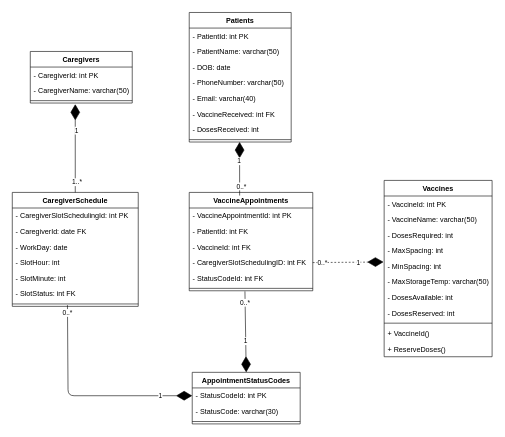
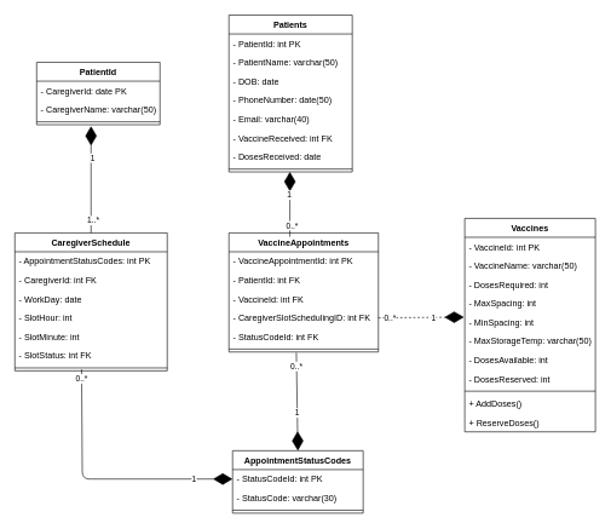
  <mxCell id="0" />
  <mxCell id="1" parent="0" />
- <mxCell id="2" value="Caregivers" style="swimlane;fontStyle=1;align=center;verticalAlign=top;childLayout=stackLayout;horizontal=1;startSize=26;horizontalStack=0;resizeParent=1;resizeParentMax=0;resizeLast=0;collapsible=1;marginBottom=0;" vertex="1" parent="1"><mxGeometry x="50" y="85" width="170" height="86" as="geometry" /></mxCell>
- <mxCell id="3" value="- CaregiverId: int PK" style="text;strokeColor=none;fillColor=none;align=left;verticalAlign=top;spacingLeft=4;spacingRight=4;overflow=hidden;rotatable=0;points=[[0,0.5],[1,0.5]];portConstraint=eastwest;" vertex="1" parent="2"><mxGeometry y="26" width="170" height="26" as="geometry" /></mxCell>
+ <mxCell id="2" value="PatientId" style="swimlane;fontStyle=1;align=center;verticalAlign=top;childLayout=stackLayout;horizontal=1;startSize=26;horizontalStack=0;resizeParent=1;resizeParentMax=0;resizeLast=0;collapsible=1;marginBottom=0;" vertex="1" parent="1"><mxGeometry x="50" y="85" width="170" height="86" as="geometry" /></mxCell>
+ <mxCell id="3" value="- CaregiverId: date PK" style="text;strokeColor=none;fillColor=none;align=left;verticalAlign=top;spacingLeft=4;spacingRight=4;overflow=hidden;rotatable=0;points=[[0,0.5],[1,0.5]];portConstraint=eastwest;" vertex="1" parent="2"><mxGeometry y="26" width="170" height="26" as="geometry" /></mxCell>
  <mxCell id="4" value="- CaregiverName: varchar(50)" style="text;strokeColor=none;fillColor=none;align=left;verticalAlign=top;spacingLeft=4;spacingRight=4;overflow=hidden;rotatable=0;points=[[0,0.5],[1,0.5]];portConstraint=eastwest;" vertex="1" parent="2"><mxGeometry y="52" width="170" height="26" as="geometry" /></mxCell>
  <mxCell id="5" value="" style="line;strokeWidth=1;fillColor=none;align=left;verticalAlign=middle;spacingTop=-1;spacingLeft=3;spacingRight=3;rotatable=0;labelPosition=right;points=[];portConstraint=eastwest;" vertex="1" parent="2"><mxGeometry y="78" width="170" height="8" as="geometry" /></mxCell>
  <mxCell id="6" value="AppointmentStatusCodes" style="swimlane;fontStyle=1;align=center;verticalAlign=top;childLayout=stackLayout;horizontal=1;startSize=26;horizontalStack=0;resizeParent=1;resizeParentMax=0;resizeLast=0;collapsible=1;marginBottom=0;" vertex="1" parent="1"><mxGeometry x="320" y="620" width="180" height="86" as="geometry" /></mxCell>
  <mxCell id="7" value="- StatusCodeId: int PK" style="text;strokeColor=none;fillColor=none;align=left;verticalAlign=top;spacingLeft=4;spacingRight=4;overflow=hidden;rotatable=0;points=[[0,0.5],[1,0.5]];portConstraint=eastwest;" vertex="1" parent="6"><mxGeometry y="26" width="180" height="26" as="geometry" /></mxCell>
  <mxCell id="8" value="- StatusCode: varchar(30)" style="text;strokeColor=none;fillColor=none;align=left;verticalAlign=top;spacingLeft=4;spacingRight=4;overflow=hidden;rotatable=0;points=[[0,0.5],[1,0.5]];portConstraint=eastwest;" vertex="1" parent="6"><mxGeometry y="52" width="180" height="26" as="geometry" /></mxCell>
  <mxCell id="9" value="" style="line;strokeWidth=1;fillColor=none;align=left;verticalAlign=middle;spacingTop=-1;spacingLeft=3;spacingRight=3;rotatable=0;labelPosition=right;points=[];portConstraint=eastwest;" vertex="1" parent="6"><mxGeometry y="78" width="180" height="8" as="geometry" /></mxCell>
  <mxCell id="10" value="CaregiverSchedule" style="swimlane;fontStyle=1;align=center;verticalAlign=top;childLayout=stackLayout;horizontal=1;startSize=26;horizontalStack=0;resizeParent=1;resizeParentMax=0;resizeLast=0;collapsible=1;marginBottom=0;" vertex="1" parent="1"><mxGeometry x="20" y="320" width="210" height="190" as="geometry" /></mxCell>
- <mxCell id="11" value="- CaregiverSlotSchedulingId: int PK" style="text;strokeColor=none;fillColor=none;align=left;verticalAlign=top;spacingLeft=4;spacingRight=4;overflow=hidden;rotatable=0;points=[[0,0.5],[1,0.5]];portConstraint=eastwest;" vertex="1" parent="10"><mxGeometry y="26" width="210" height="26" as="geometry" /></mxCell>
- <mxCell id="12" value="- CaregiverId: date FK" style="text;strokeColor=none;fillColor=none;align=left;verticalAlign=top;spacingLeft=4;spacingRight=4;overflow=hidden;rotatable=0;points=[[0,0.5],[1,0.5]];portConstraint=eastwest;" vertex="1" parent="10"><mxGeometry y="52" width="210" height="26" as="geometry" /></mxCell>
+ <mxCell id="11" value="- AppointmentStatusCodes: int PK" style="text;strokeColor=none;fillColor=none;align=left;verticalAlign=top;spacingLeft=4;spacingRight=4;overflow=hidden;rotatable=0;points=[[0,0.5],[1,0.5]];portConstraint=eastwest;" vertex="1" parent="10"><mxGeometry y="26" width="210" height="26" as="geometry" /></mxCell>
+ <mxCell id="12" value="- CaregiverId: int FK" style="text;strokeColor=none;fillColor=none;align=left;verticalAlign=top;spacingLeft=4;spacingRight=4;overflow=hidden;rotatable=0;points=[[0,0.5],[1,0.5]];portConstraint=eastwest;" vertex="1" parent="10"><mxGeometry y="52" width="210" height="26" as="geometry" /></mxCell>
  <mxCell id="13" value="- WorkDay: date" style="text;strokeColor=none;fillColor=none;align=left;verticalAlign=top;spacingLeft=4;spacingRight=4;overflow=hidden;rotatable=0;points=[[0,0.5],[1,0.5]];portConstraint=eastwest;" vertex="1" parent="10"><mxGeometry y="78" width="210" height="26" as="geometry" /></mxCell>
  <mxCell id="14" value="- SlotHour: int" style="text;strokeColor=none;fillColor=none;align=left;verticalAlign=top;spacingLeft=4;spacingRight=4;overflow=hidden;rotatable=0;points=[[0,0.5],[1,0.5]];portConstraint=eastwest;" vertex="1" parent="10"><mxGeometry y="104" width="210" height="26" as="geometry" /></mxCell>
  <mxCell id="15" value="- SlotMinute: int" style="text;strokeColor=none;fillColor=none;align=left;verticalAlign=top;spacingLeft=4;spacingRight=4;overflow=hidden;rotatable=0;points=[[0,0.5],[1,0.5]];portConstraint=eastwest;" vertex="1" parent="10"><mxGeometry y="130" width="210" height="26" as="geometry" /></mxCell>
  <mxCell id="16" value="- SlotStatus: int FK" style="text;strokeColor=none;fillColor=none;align=left;verticalAlign=top;spacingLeft=4;spacingRight=4;overflow=hidden;rotatable=0;points=[[0,0.5],[1,0.5]];portConstraint=eastwest;" vertex="1" parent="10"><mxGeometry y="156" width="210" height="26" as="geometry" /></mxCell>
  <mxCell id="17" value="" style="line;strokeWidth=1;fillColor=none;align=left;verticalAlign=middle;spacingTop=-1;spacingLeft=3;spacingRight=3;rotatable=0;labelPosition=right;points=[];portConstraint=eastwest;" vertex="1" parent="10"><mxGeometry y="182" width="210" height="8" as="geometry" /></mxCell>
  <mxCell id="18" value="VaccineAppointments" style="swimlane;fontStyle=1;align=center;verticalAlign=top;childLayout=stackLayout;horizontal=1;startSize=26;horizontalStack=0;resizeParent=1;resizeParentMax=0;resizeLast=0;collapsible=1;marginBottom=0;" vertex="1" parent="1"><mxGeometry x="315" y="320" width="206" height="164" as="geometry" /></mxCell>
  <mxCell id="19" value="- VaccineAppointmentId: int PK" style="text;strokeColor=none;fillColor=none;align=left;verticalAlign=top;spacingLeft=4;spacingRight=4;overflow=hidden;rotatable=0;points=[[0,0.5],[1,0.5]];portConstraint=eastwest;" vertex="1" parent="18"><mxGeometry y="26" width="206" height="26" as="geometry" /></mxCell>
  <mxCell id="20" value="- PatientId: int FK" style="text;strokeColor=none;fillColor=none;align=left;verticalAlign=top;spacingLeft=4;spacingRight=4;overflow=hidden;rotatable=0;points=[[0,0.5],[1,0.5]];portConstraint=eastwest;" vertex="1" parent="18"><mxGeometry y="52" width="206" height="26" as="geometry" /></mxCell>
  <mxCell id="21" value="- VaccineId: int FK" style="text;strokeColor=none;fillColor=none;align=left;verticalAlign=top;spacingLeft=4;spacingRight=4;overflow=hidden;rotatable=0;points=[[0,0.5],[1,0.5]];portConstraint=eastwest;" vertex="1" parent="18"><mxGeometry y="78" width="206" height="26" as="geometry" /></mxCell>
  <mxCell id="22" value="- CaregiverSlotSchedulingID: int FK" style="text;strokeColor=none;fillColor=none;align=left;verticalAlign=top;spacingLeft=4;spacingRight=4;overflow=hidden;rotatable=0;points=[[0,0.5],[1,0.5]];portConstraint=eastwest;" vertex="1" parent="18"><mxGeometry y="104" width="206" height="26" as="geometry" /></mxCell>
  <mxCell id="23" value="- StatusCodeId: int FK" style="text;strokeColor=none;fillColor=none;align=left;verticalAlign=top;spacingLeft=4;spacingRight=4;overflow=hidden;rotatable=0;points=[[0,0.5],[1,0.5]];portConstraint=eastwest;" vertex="1" parent="18"><mxGeometry y="130" width="206" height="26" as="geometry" /></mxCell>
  <mxCell id="24" value="" style="line;strokeWidth=1;fillColor=none;align=left;verticalAlign=middle;spacingTop=-1;spacingLeft=3;spacingRight=3;rotatable=0;labelPosition=right;points=[];portConstraint=eastwest;" vertex="1" parent="18"><mxGeometry y="156" width="206" height="8" as="geometry" /></mxCell>
  <mxCell id="25" value="Patients" style="swimlane;fontStyle=1;align=center;verticalAlign=top;childLayout=stackLayout;horizontal=1;startSize=26;horizontalStack=0;resizeParent=1;resizeParentMax=0;resizeLast=0;collapsible=1;marginBottom=0;" vertex="1" parent="1"><mxGeometry x="315" y="20" width="170" height="216" as="geometry" /></mxCell>
  <mxCell id="26" value="- PatientId: int PK" style="text;strokeColor=none;fillColor=none;align=left;verticalAlign=top;spacingLeft=4;spacingRight=4;overflow=hidden;rotatable=0;points=[[0,0.5],[1,0.5]];portConstraint=eastwest;" vertex="1" parent="25"><mxGeometry y="26" width="170" height="26" as="geometry" /></mxCell>
  <mxCell id="27" value="- PatientName: varchar(50)" style="text;strokeColor=none;fillColor=none;align=left;verticalAlign=top;spacingLeft=4;spacingRight=4;overflow=hidden;rotatable=0;points=[[0,0.5],[1,0.5]];portConstraint=eastwest;" vertex="1" parent="25"><mxGeometry y="52" width="170" height="26" as="geometry" /></mxCell>
  <mxCell id="28" value="- DOB: date" style="text;strokeColor=none;fillColor=none;align=left;verticalAlign=top;spacingLeft=4;spacingRight=4;overflow=hidden;rotatable=0;points=[[0,0.5],[1,0.5]];portConstraint=eastwest;" vertex="1" parent="25"><mxGeometry y="78" width="170" height="26" as="geometry" /></mxCell>
- <mxCell id="29" value="- PhoneNumber: varchar(50)" style="text;strokeColor=none;fillColor=none;align=left;verticalAlign=top;spacingLeft=4;spacingRight=4;overflow=hidden;rotatable=0;points=[[0,0.5],[1,0.5]];portConstraint=eastwest;" vertex="1" parent="25"><mxGeometry y="104" width="170" height="26" as="geometry" /></mxCell>
+ <mxCell id="29" value="- PhoneNumber: date(50)" style="text;strokeColor=none;fillColor=none;align=left;verticalAlign=top;spacingLeft=4;spacingRight=4;overflow=hidden;rotatable=0;points=[[0,0.5],[1,0.5]];portConstraint=eastwest;" vertex="1" parent="25"><mxGeometry y="104" width="170" height="26" as="geometry" /></mxCell>
  <mxCell id="30" value="- Email: varchar(40)" style="text;strokeColor=none;fillColor=none;align=left;verticalAlign=top;spacingLeft=4;spacingRight=4;overflow=hidden;rotatable=0;points=[[0,0.5],[1,0.5]];portConstraint=eastwest;" vertex="1" parent="25"><mxGeometry y="130" width="170" height="26" as="geometry" /></mxCell>
  <mxCell id="31" value="- VaccineReceived: int FK" style="text;align=left;verticalAlign=top;spacingLeft=4;spacingRight=4;overflow=hidden;rotatable=0;points=[[0,0.5],[1,0.5]];portConstraint=eastwest;" vertex="1" parent="25"><mxGeometry y="156" width="170" height="26" as="geometry" /></mxCell>
- <mxCell id="32" value="- DosesReceived: int" style="text;align=left;verticalAlign=top;spacingLeft=4;spacingRight=4;overflow=hidden;rotatable=0;points=[[0,0.5],[1,0.5]];portConstraint=eastwest;" vertex="1" parent="25"><mxGeometry y="182" width="170" height="26" as="geometry" /></mxCell>
+ <mxCell id="32" value="- DosesReceived: date" style="text;align=left;verticalAlign=top;spacingLeft=4;spacingRight=4;overflow=hidden;rotatable=0;points=[[0,0.5],[1,0.5]];portConstraint=eastwest;" vertex="1" parent="25"><mxGeometry y="182" width="170" height="26" as="geometry" /></mxCell>
  <mxCell id="33" value="" style="line;strokeWidth=1;align=left;verticalAlign=middle;spacingTop=-1;spacingLeft=3;spacingRight=3;rotatable=0;labelPosition=right;points=[];portConstraint=eastwest;" vertex="1" parent="25"><mxGeometry y="208" width="170" height="8" as="geometry" /></mxCell>
  <mxCell id="34" value="Vaccines" style="swimlane;fontStyle=1;align=center;verticalAlign=top;childLayout=stackLayout;horizontal=1;startSize=26;horizontalStack=0;resizeParent=1;resizeParentMax=0;resizeLast=0;collapsible=1;marginBottom=0;" vertex="1" parent="1"><mxGeometry x="640" y="300" width="180" height="294" as="geometry" /></mxCell>
  <mxCell id="35" value="- VaccineId: int PK" style="text;strokeColor=none;fillColor=none;align=left;verticalAlign=top;spacingLeft=4;spacingRight=4;overflow=hidden;rotatable=0;points=[[0,0.5],[1,0.5]];portConstraint=eastwest;" vertex="1" parent="34"><mxGeometry y="26" width="180" height="26" as="geometry" /></mxCell>
  <mxCell id="36" value="- VaccineName: varchar(50)" style="text;strokeColor=none;fillColor=none;align=left;verticalAlign=top;spacingLeft=4;spacingRight=4;overflow=hidden;rotatable=0;points=[[0,0.5],[1,0.5]];portConstraint=eastwest;" vertex="1" parent="34"><mxGeometry y="52" width="180" height="26" as="geometry" /></mxCell>
  <mxCell id="37" value="- DosesRequired: int" style="text;strokeColor=none;fillColor=none;align=left;verticalAlign=top;spacingLeft=4;spacingRight=4;overflow=hidden;rotatable=0;points=[[0,0.5],[1,0.5]];portConstraint=eastwest;" vertex="1" parent="34"><mxGeometry y="78" width="180" height="26" as="geometry" /></mxCell>
  <mxCell id="38" value="- MaxSpacing: int" style="text;align=left;verticalAlign=top;spacingLeft=4;spacingRight=4;overflow=hidden;rotatable=0;points=[[0,0.5],[1,0.5]];portConstraint=eastwest;" vertex="1" parent="34"><mxGeometry y="104" width="180" height="26" as="geometry" /></mxCell>
  <mxCell id="39" value="- MinSpacing: int" style="text;align=left;verticalAlign=top;spacingLeft=4;spacingRight=4;overflow=hidden;rotatable=0;points=[[0,0.5],[1,0.5]];portConstraint=eastwest;" vertex="1" parent="34"><mxGeometry y="130" width="180" height="26" as="geometry" /></mxCell>
  <mxCell id="40" value="- MaxStorageTemp: varchar(50)" style="text;strokeColor=none;fillColor=none;align=left;verticalAlign=top;spacingLeft=4;spacingRight=4;overflow=hidden;rotatable=0;points=[[0,0.5],[1,0.5]];portConstraint=eastwest;" vertex="1" parent="34"><mxGeometry y="156" width="180" height="26" as="geometry" /></mxCell>
  <mxCell id="41" value="- DosesAvailable: int" style="text;align=left;verticalAlign=top;spacingLeft=4;spacingRight=4;overflow=hidden;rotatable=0;points=[[0,0.5],[1,0.5]];portConstraint=eastwest;" vertex="1" parent="34"><mxGeometry y="182" width="180" height="26" as="geometry" /></mxCell>
  <mxCell id="42" value="- DosesReserved: int" style="text;align=left;verticalAlign=top;spacingLeft=4;spacingRight=4;overflow=hidden;rotatable=0;points=[[0,0.5],[1,0.5]];portConstraint=eastwest;" vertex="1" parent="34"><mxGeometry y="208" width="180" height="26" as="geometry" /></mxCell>
  <mxCell id="43" value="" style="line;strokeWidth=1;fillColor=none;align=left;verticalAlign=middle;spacingTop=-1;spacingLeft=3;spacingRight=3;rotatable=0;labelPosition=right;points=[];portConstraint=eastwest;" vertex="1" parent="34"><mxGeometry y="234" width="180" height="8" as="geometry" /></mxCell>
- <mxCell id="44" value="+ VaccineId()" style="text;strokeColor=none;fillColor=none;align=left;verticalAlign=top;spacingLeft=4;spacingRight=4;overflow=hidden;rotatable=0;points=[[0,0.5],[1,0.5]];portConstraint=eastwest;" vertex="1" parent="34"><mxGeometry y="242" width="180" height="26" as="geometry" /></mxCell>
+ <mxCell id="44" value="+ AddDoses()" style="text;strokeColor=none;fillColor=none;align=left;verticalAlign=top;spacingLeft=4;spacingRight=4;overflow=hidden;rotatable=0;points=[[0,0.5],[1,0.5]];portConstraint=eastwest;" vertex="1" parent="34"><mxGeometry y="242" width="180" height="26" as="geometry" /></mxCell>
  <mxCell id="45" value="+ ReserveDoses()" style="text;strokeColor=none;fillColor=none;align=left;verticalAlign=top;spacingLeft=4;spacingRight=4;overflow=hidden;rotatable=0;points=[[0,0.5],[1,0.5]];portConstraint=eastwest;" vertex="1" parent="34"><mxGeometry y="268" width="180" height="26" as="geometry" /></mxCell>
  <mxCell id="46" value="" style="endArrow=diamondThin;endFill=1;endSize=24;html=1;entryX=0.494;entryY=1;entryDx=0;entryDy=0;entryPerimeter=0;exitX=0.408;exitY=0.032;exitDx=0;exitDy=0;exitPerimeter=0;" edge="1" parent="1" source="18" target="33"><mxGeometry width="160" relative="1" as="geometry"><mxPoint x="444" y="300" as="sourcePoint" /><mxPoint x="433" y="226" as="targetPoint" /><Array as="points" /></mxGeometry></mxCell>
  <mxCell id="47" value="1" style="edgeLabel;html=1;align=center;verticalAlign=middle;resizable=0;points=[];" vertex="1" connectable="0" parent="46"><mxGeometry x="0.292" y="2" relative="1" as="geometry"><mxPoint as="offset" /></mxGeometry></mxCell>
  <mxCell id="48" value="0..*" style="edgeLabel;html=1;align=center;verticalAlign=middle;resizable=0;points=[];" vertex="1" connectable="0" parent="46"><mxGeometry x="-0.806" y="-2" relative="1" as="geometry"><mxPoint y="-7" as="offset" /></mxGeometry></mxCell>
  <mxCell id="49" value="" style="endArrow=diamondThin;endFill=1;endSize=24;html=1;exitX=0.451;exitY=1.125;exitDx=0;exitDy=0;exitPerimeter=0;entryX=0.5;entryY=0;entryDx=0;entryDy=0;" edge="1" parent="1" source="24" target="6"><mxGeometry width="160" relative="1" as="geometry"><mxPoint x="640" y="70" as="sourcePoint" /><mxPoint x="800" y="70" as="targetPoint" /></mxGeometry></mxCell>
  <mxCell id="50" value="0..*" style="edgeLabel;html=1;align=center;verticalAlign=middle;resizable=0;points=[];" vertex="1" connectable="0" parent="49"><mxGeometry x="-0.726" y="-1" relative="1" as="geometry"><mxPoint as="offset" /></mxGeometry></mxCell>
  <mxCell id="51" value="1" style="edgeLabel;html=1;align=center;verticalAlign=middle;resizable=0;points=[];" vertex="1" connectable="0" parent="49"><mxGeometry x="0.222" y="-1" relative="1" as="geometry"><mxPoint as="offset" /></mxGeometry></mxCell>
  <mxCell id="52" value="" style="endArrow=diamondThin;endFill=1;endSize=24;html=1;exitX=1;exitY=0.5;exitDx=0;exitDy=0;entryX=-0.006;entryY=0.231;entryDx=0;entryDy=0;entryPerimeter=0;dashed=1;" edge="1" parent="1" source="22" target="39"><mxGeometry width="160" relative="1" as="geometry"><mxPoint x="640" y="70" as="sourcePoint" /><mxPoint x="800" y="70" as="targetPoint" /></mxGeometry></mxCell>
  <mxCell id="53" value="0..*" style="edgeLabel;html=1;align=center;verticalAlign=middle;resizable=0;points=[];" vertex="1" connectable="0" parent="52"><mxGeometry x="-0.723" relative="1" as="geometry"><mxPoint as="offset" /></mxGeometry></mxCell>
  <mxCell id="54" value="1" style="edgeLabel;html=1;align=center;verticalAlign=middle;resizable=0;points=[];" vertex="1" connectable="0" parent="52"><mxGeometry x="0.277" y="-1" relative="1" as="geometry"><mxPoint as="offset" /></mxGeometry></mxCell>
  <mxCell id="55" value="" style="endArrow=diamondThin;endFill=1;endSize=24;html=1;exitX=0.438;exitY=0.75;exitDx=0;exitDy=0;exitPerimeter=0;entryX=0;entryY=0.5;entryDx=0;entryDy=0;" edge="1" parent="1" source="17" target="7"><mxGeometry width="160" relative="1" as="geometry"><mxPoint x="113.03" y="538.01" as="sourcePoint" /><mxPoint x="290" y="602.5" as="targetPoint" /><Array as="points"><mxPoint x="113" y="659" /></Array></mxGeometry></mxCell>
  <mxCell id="56" value="1" style="edgeLabel;html=1;align=center;verticalAlign=middle;resizable=0;points=[];" vertex="1" connectable="0" parent="55"><mxGeometry x="0.702" relative="1" as="geometry"><mxPoint as="offset" /></mxGeometry></mxCell>
  <mxCell id="57" value="0..*" style="edgeLabel;html=1;align=center;verticalAlign=middle;resizable=0;points=[];" vertex="1" connectable="0" parent="55"><mxGeometry x="-0.934" y="-1" relative="1" as="geometry"><mxPoint as="offset" /></mxGeometry></mxCell>
  <mxCell id="58" value="" style="endArrow=diamondThin;endFill=1;endSize=24;html=1;entryX=0.441;entryY=1.25;entryDx=0;entryDy=0;entryPerimeter=0;exitX=0.5;exitY=0;exitDx=0;exitDy=0;" edge="1" parent="1" source="10" target="5"><mxGeometry width="160" relative="1" as="geometry"><mxPoint x="640" y="70" as="sourcePoint" /><mxPoint x="800" y="70" as="targetPoint" /></mxGeometry></mxCell>
  <mxCell id="59" value="1..*" style="edgeLabel;html=1;align=center;verticalAlign=middle;resizable=0;points=[];" vertex="1" connectable="0" parent="58"><mxGeometry x="-0.764" y="-3" relative="1" as="geometry"><mxPoint as="offset" /></mxGeometry></mxCell>
  <mxCell id="60" value="1" style="edgeLabel;html=1;align=center;verticalAlign=middle;resizable=0;points=[];" vertex="1" connectable="0" parent="58"><mxGeometry x="0.402" y="-2" relative="1" as="geometry"><mxPoint as="offset" /></mxGeometry></mxCell>
